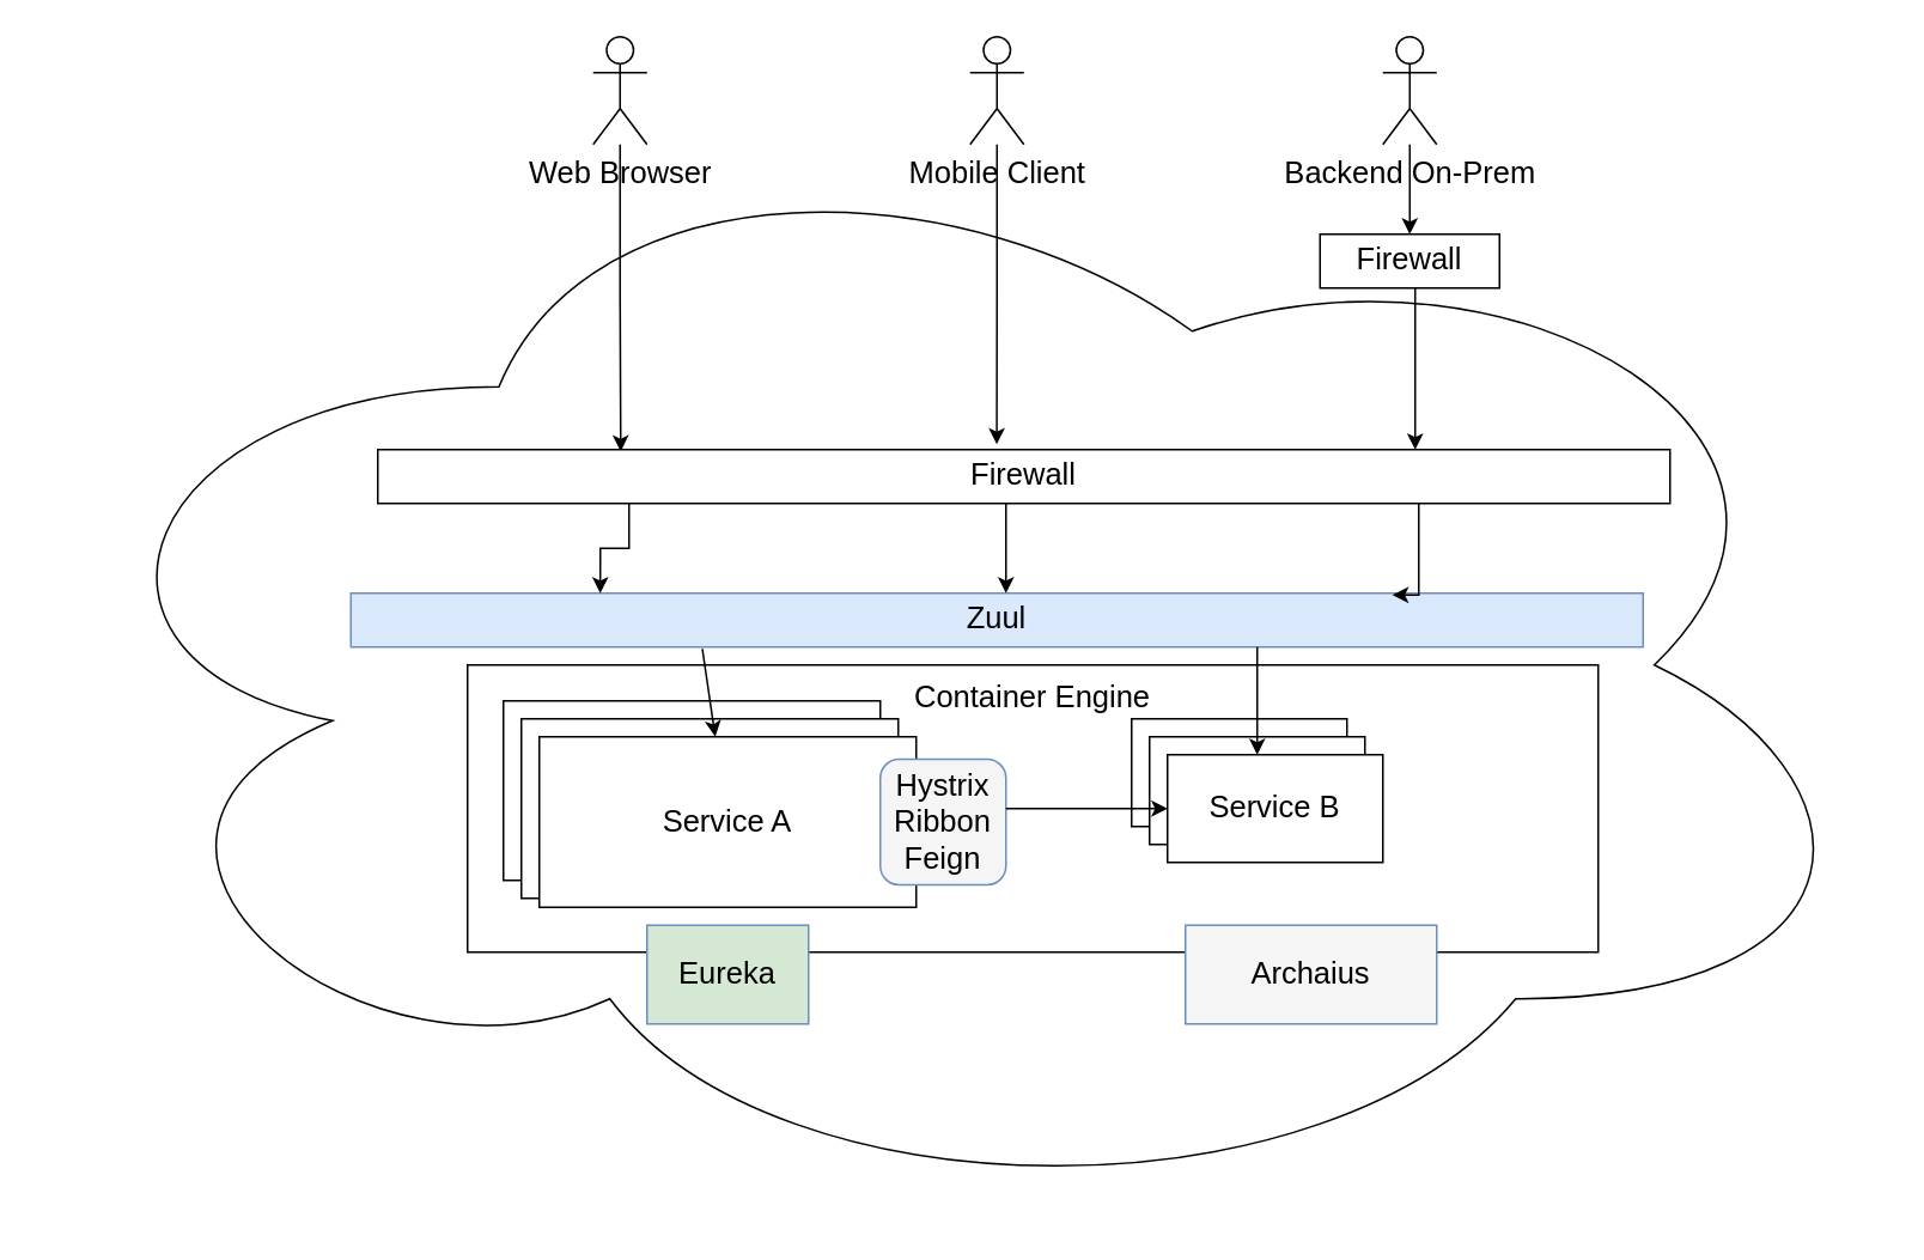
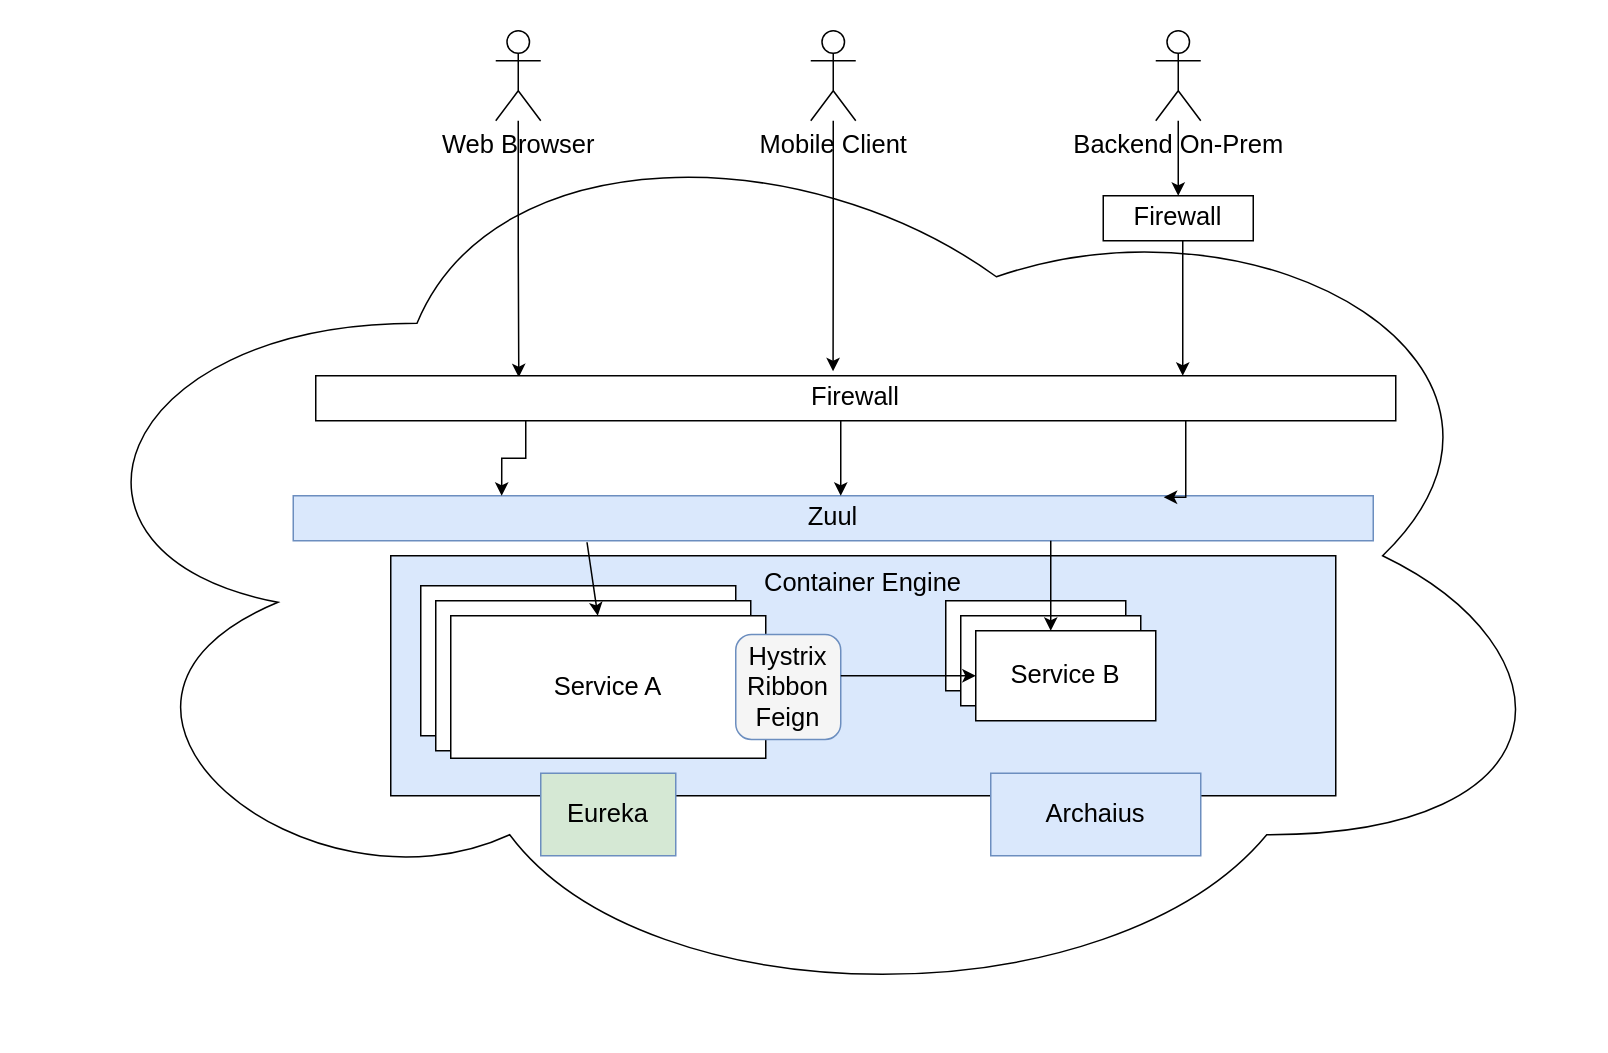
  <mxCell id="0" />
  <mxCell id="1" parent="0" />
  <mxCell id="2" value="" style="ellipse;shape=cloud;whiteSpace=wrap;html=1;fontSize=17;" parent="1" vertex="1"><mxGeometry x="20" y="60" width="1030" height="620" as="geometry" /></mxCell>
- <mxCell id="3" value="&lt;br&gt;&lt;div&gt;Container Engine&lt;/div&gt;&lt;br style=&quot;font-size: 17px;&quot;&gt;&lt;br style=&quot;font-size: 17px;&quot;&gt;&lt;br style=&quot;font-size: 17px;&quot;&gt;&lt;br style=&quot;font-size: 17px;&quot;&gt;&lt;br style=&quot;font-size: 17px;&quot;&gt;&lt;br style=&quot;font-size: 17px;&quot;&gt;&lt;br style=&quot;font-size: 17px;&quot;&gt;" style="rounded=0;whiteSpace=wrap;html=1;fontSize=17;" parent="1" vertex="1"><mxGeometry x="260" y="370" width="630" height="160" as="geometry" /></mxCell>
+ <mxCell id="3" value="&lt;br&gt;&lt;div&gt;Container Engine&lt;/div&gt;&lt;br style=&quot;font-size: 17px;&quot;&gt;&lt;br style=&quot;font-size: 17px;&quot;&gt;&lt;br style=&quot;font-size: 17px;&quot;&gt;&lt;br style=&quot;font-size: 17px;&quot;&gt;&lt;br style=&quot;font-size: 17px;&quot;&gt;&lt;br style=&quot;font-size: 17px;&quot;&gt;&lt;br style=&quot;font-size: 17px;&quot;&gt;" style="rounded=0;whiteSpace=wrap;html=1;fontSize=17;fillColor=#dae8fc;" parent="1" vertex="1"><mxGeometry x="260" y="370" width="630" height="160" as="geometry" /></mxCell>
  <mxCell id="4" value="Zuul" style="rounded=0;whiteSpace=wrap;html=1;fillColor=#dae8fc;strokeColor=#6c8ebf;fontSize=17;" parent="1" vertex="1"><mxGeometry x="195" y="330" width="720" height="30" as="geometry" /></mxCell>
  <mxCell id="5" value="Service B" style="rounded=0;whiteSpace=wrap;html=1;fontSize=17;" parent="1" vertex="1"><mxGeometry x="630" y="400" width="120" height="60" as="geometry" /></mxCell>
  <mxCell id="6" value="Service B" style="rounded=0;whiteSpace=wrap;html=1;fontSize=17;" parent="1" vertex="1"><mxGeometry x="640" y="410" width="120" height="60" as="geometry" /></mxCell>
  <mxCell id="7" value="Service B" style="rounded=0;whiteSpace=wrap;html=1;fontSize=17;" parent="1" vertex="1"><mxGeometry x="650" y="420" width="120" height="60" as="geometry" /></mxCell>
  <mxCell id="8" value="Eureka" style="rounded=0;whiteSpace=wrap;html=1;fillColor=#d5e8d4;strokeColor=#6c8ebf;fontSize=17;" parent="1" vertex="1"><mxGeometry x="360" y="515" width="90" height="55" as="geometry" /></mxCell>
- <mxCell id="9" value="Archaius" style="rounded=0;whiteSpace=wrap;html=1;fillColor=#f5f5f5;strokeColor=#6c8ebf;fontSize=17;" parent="1" vertex="1"><mxGeometry x="660" y="515" width="140" height="55" as="geometry" /></mxCell>
+ <mxCell id="9" value="Archaius" style="rounded=0;whiteSpace=wrap;html=1;fillColor=#dae8fc;strokeColor=#6c8ebf;fontSize=17;" parent="1" vertex="1"><mxGeometry x="660" y="515" width="140" height="55" as="geometry" /></mxCell>
  <mxCell id="10" style="edgeStyle=orthogonalEdgeStyle;rounded=0;orthogonalLoop=1;jettySize=auto;html=1;endArrow=classic;endFill=1;fontSize=17;" parent="1" source="4" target="7" edge="1"><mxGeometry relative="1" as="geometry"><Array as="points"><mxPoint x="700" y="380" /><mxPoint x="700" y="380" /></Array></mxGeometry></mxCell>
  <mxCell id="11" style="edgeStyle=orthogonalEdgeStyle;rounded=0;orthogonalLoop=1;jettySize=auto;html=1;entryX=0.188;entryY=0.033;entryDx=0;entryDy=0;endArrow=classic;endFill=1;entryPerimeter=0;fontSize=17;" parent="1" source="12" target="20" edge="1"><mxGeometry relative="1" as="geometry"><Array as="points" /></mxGeometry></mxCell>
  <mxCell id="12" value="Web Browser" style="shape=umlActor;verticalLabelPosition=bottom;verticalAlign=top;html=1;outlineConnect=0;fontSize=17;" parent="1" vertex="1"><mxGeometry x="330" y="20" width="30" height="60" as="geometry" /></mxCell>
  <mxCell id="13" style="edgeStyle=orthogonalEdgeStyle;rounded=0;orthogonalLoop=1;jettySize=auto;html=1;entryX=0.479;entryY=-0.1;entryDx=0;entryDy=0;endArrow=classic;endFill=1;entryPerimeter=0;fontSize=17;" parent="1" source="14" target="20" edge="1"><mxGeometry relative="1" as="geometry"><Array as="points" /></mxGeometry></mxCell>
  <mxCell id="14" value="Mobile Client" style="shape=umlActor;verticalLabelPosition=bottom;verticalAlign=top;html=1;outlineConnect=0;fontSize=17;" parent="1" vertex="1"><mxGeometry x="540" y="20" width="30" height="60" as="geometry" /></mxCell>
  <mxCell id="15" style="edgeStyle=orthogonalEdgeStyle;rounded=0;orthogonalLoop=1;jettySize=auto;html=1;entryX=0.5;entryY=0;entryDx=0;entryDy=0;endArrow=classic;endFill=1;fontSize=17;" parent="1" source="16" target="22" edge="1"><mxGeometry relative="1" as="geometry" /></mxCell>
  <mxCell id="16" value="Backend On-Prem" style="shape=umlActor;verticalLabelPosition=bottom;verticalAlign=top;html=1;outlineConnect=0;fontSize=17;" parent="1" vertex="1"><mxGeometry x="770" y="20" width="30" height="60" as="geometry" /></mxCell>
  <mxCell id="17" style="edgeStyle=orthogonalEdgeStyle;rounded=0;orthogonalLoop=1;jettySize=auto;html=1;entryX=0.193;entryY=0;entryDx=0;entryDy=0;entryPerimeter=0;endArrow=classic;endFill=1;fontSize=17;" parent="1" source="20" target="4" edge="1"><mxGeometry relative="1" as="geometry"><Array as="points"><mxPoint x="350" y="305" /></Array></mxGeometry></mxCell>
  <mxCell id="18" style="edgeStyle=orthogonalEdgeStyle;rounded=0;orthogonalLoop=1;jettySize=auto;html=1;endArrow=classic;endFill=1;fontSize=17;" parent="1" source="20" target="4" edge="1"><mxGeometry relative="1" as="geometry"><Array as="points"><mxPoint x="560" y="300" /><mxPoint x="560" y="300" /></Array></mxGeometry></mxCell>
  <mxCell id="19" style="edgeStyle=orthogonalEdgeStyle;rounded=0;orthogonalLoop=1;jettySize=auto;html=1;entryX=0.806;entryY=0.033;entryDx=0;entryDy=0;entryPerimeter=0;endArrow=classic;endFill=1;fontSize=17;" parent="1" source="20" target="4" edge="1"><mxGeometry relative="1" as="geometry"><Array as="points"><mxPoint x="790" y="290" /><mxPoint x="790" y="290" /></Array></mxGeometry></mxCell>
  <mxCell id="20" value="Firewall" style="rounded=0;whiteSpace=wrap;html=1;fontSize=17;" parent="1" vertex="1"><mxGeometry x="210" y="250" width="720" height="30" as="geometry" /></mxCell>
  <mxCell id="21" style="edgeStyle=orthogonalEdgeStyle;rounded=0;orthogonalLoop=1;jettySize=auto;html=1;endArrow=classic;endFill=1;fontSize=17;" parent="1" source="22" target="20" edge="1"><mxGeometry relative="1" as="geometry"><Array as="points"><mxPoint x="788" y="230" /><mxPoint x="788" y="230" /></Array></mxGeometry></mxCell>
  <mxCell id="22" value="Firewall" style="rounded=0;whiteSpace=wrap;html=1;fontSize=17;" parent="1" vertex="1"><mxGeometry x="735" y="130" width="100" height="30" as="geometry" /></mxCell>
  <mxCell id="23" value="Service A" style="rounded=0;whiteSpace=wrap;html=1;fontSize=17;" parent="1" vertex="1"><mxGeometry x="280" y="390" width="210" height="100" as="geometry" /></mxCell>
  <mxCell id="24" value="Service A" style="rounded=0;whiteSpace=wrap;html=1;fontSize=17;" parent="1" vertex="1"><mxGeometry x="290" y="400" width="210" height="100" as="geometry" /></mxCell>
  <mxCell id="25" value="Service A" style="rounded=0;whiteSpace=wrap;html=1;fontSize=17;" parent="1" vertex="1"><mxGeometry x="300" y="410" width="210" height="95" as="geometry" /></mxCell>
  <mxCell id="26" value="Hystrix&lt;br style=&quot;font-size: 17px;&quot;&gt;Ribbon&lt;br style=&quot;font-size: 17px;&quot;&gt;Feign" style="rounded=1;whiteSpace=wrap;html=1;fillColor=#f5f5f5;strokeColor=#6c8ebf;fontSize=17;" parent="1" vertex="1"><mxGeometry x="490" y="422.5" width="70" height="70" as="geometry" /></mxCell>
  <mxCell id="27" value="" style="endArrow=classic;html=1;rounded=0;entryX=0;entryY=0.5;entryDx=0;entryDy=0;" edge="1" parent="1" target="7"><mxGeometry width="50" height="50" relative="1" as="geometry"><mxPoint x="560" y="450" as="sourcePoint" /><mxPoint x="510" y="480" as="targetPoint" /></mxGeometry></mxCell>
  <mxCell id="28" value="" style="endArrow=classic;html=1;rounded=0;exitX=0.272;exitY=1.033;exitDx=0;exitDy=0;exitPerimeter=0;" edge="1" parent="1" source="4" target="25"><mxGeometry width="50" height="50" relative="1" as="geometry"><mxPoint x="460" y="530" as="sourcePoint" /><mxPoint x="510" y="480" as="targetPoint" /></mxGeometry></mxCell>
